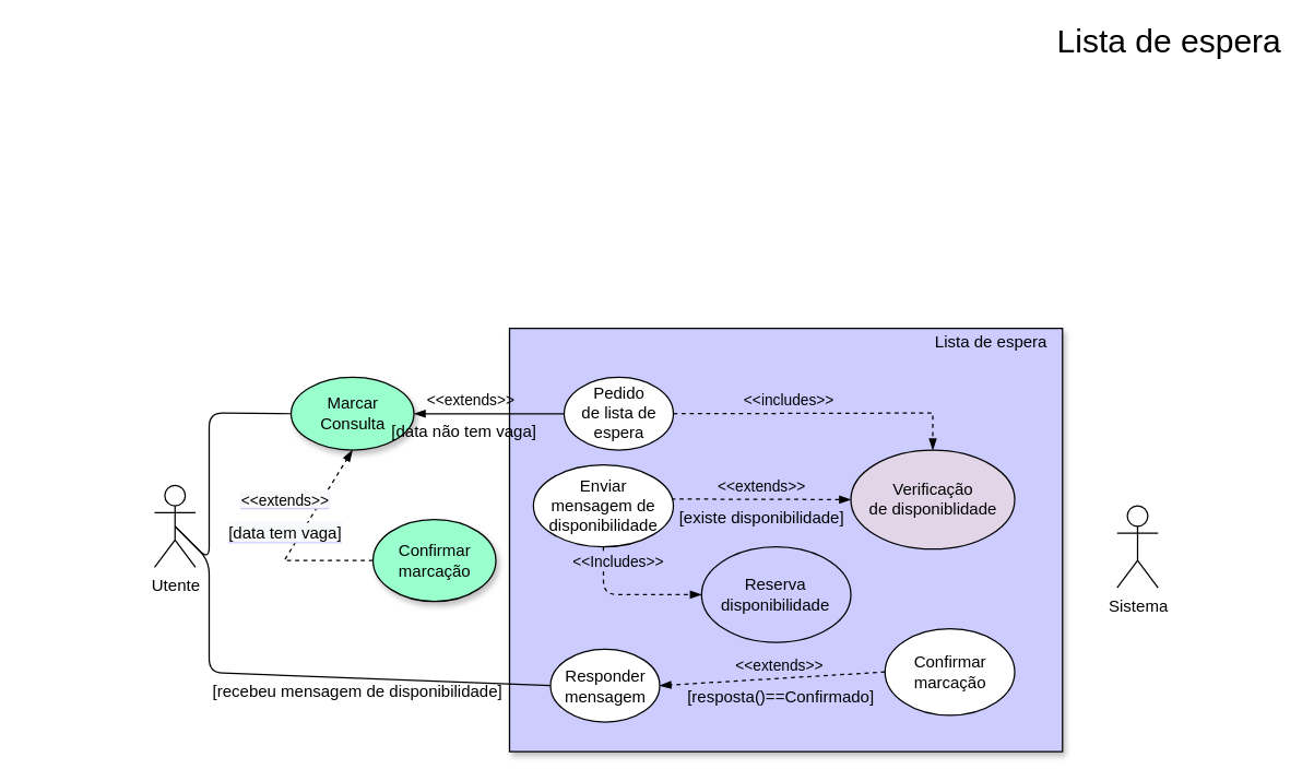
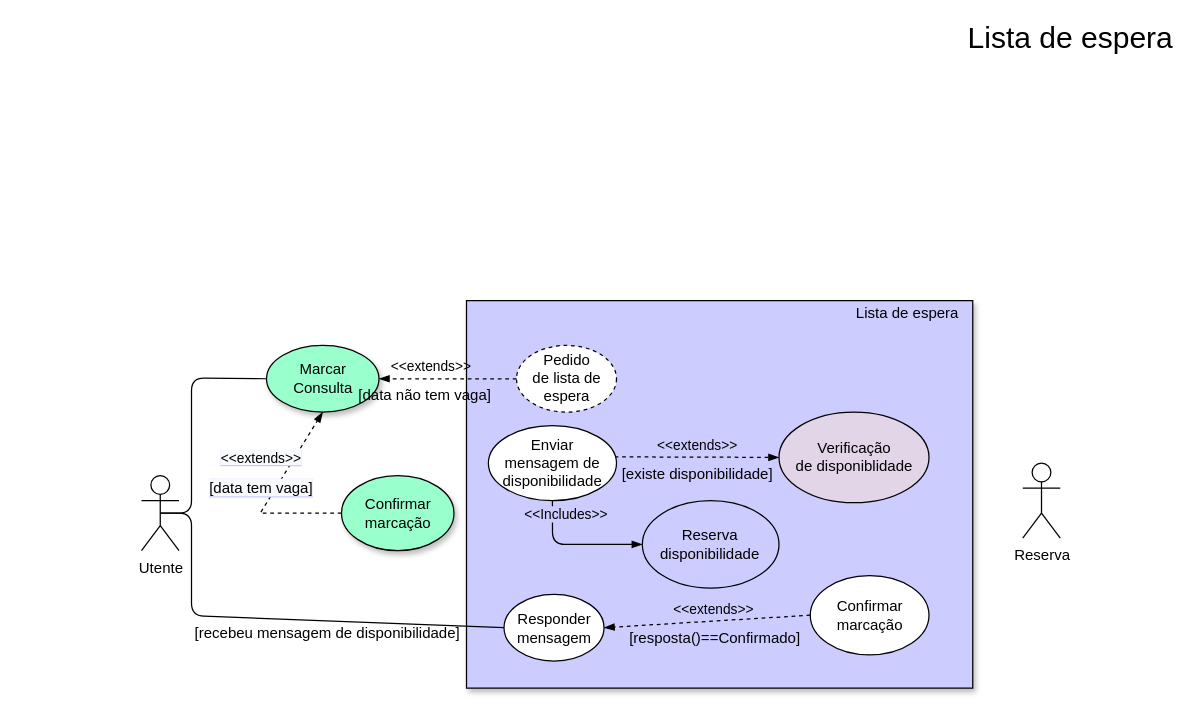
  <mxCell id="0" />
  <mxCell id="1" parent="0" />
  <mxCell id="2" value="" style="rounded=0;whiteSpace=wrap;html=1;shadow=1;fillColor=#CCCCFF;" parent="1" vertex="1"><mxGeometry x="372.5" y="240" width="405" height="310" as="geometry" /></mxCell>
- <mxCell id="3" value="Utente" style="shape=umlActor;verticalLabelPosition=bottom;verticalAlign=top;html=1;outlineConnect=0;" parent="1" vertex="1"><mxGeometry x="112.5" y="355" width="30" height="60" as="geometry" /></mxCell>
- <mxCell id="4" value="Pedido&lt;br&gt;de lista de espera" style="ellipse;whiteSpace=wrap;html=1;fillColor=#FFFFFF;" parent="1" vertex="1"><mxGeometry x="412.5" y="275.83" width="80" height="53.33" as="geometry" /></mxCell>
+ <mxCell id="3" value="Utente" style="shape=umlActor;verticalLabelPosition=bottom;verticalAlign=top;html=1;outlineConnect=0;" parent="1" vertex="1"><mxGeometry x="112.5" y="380" width="30" height="60" as="geometry" /></mxCell>
+ <mxCell id="4" value="Pedido&lt;br&gt;de lista de espera" style="ellipse;whiteSpace=wrap;html=1;fillColor=#FFFFFF;dashed=1;" parent="1" vertex="1"><mxGeometry x="412.5" y="275.83" width="80" height="53.33" as="geometry" /></mxCell>
  <mxCell id="5" value="Lista de espera" style="text;html=1;strokeColor=none;fillColor=none;align=center;verticalAlign=middle;whiteSpace=wrap;rounded=0;" parent="1" vertex="1"><mxGeometry x="672.5" y="240" width="105" height="20" as="geometry" /></mxCell>
  <mxCell id="6" value="Verificação&lt;br&gt;de disponiblidade" style="ellipse;whiteSpace=wrap;html=1;fillColor=#e1d5e7;" parent="1" vertex="1"><mxGeometry x="622.5" y="329.16" width="120" height="72.5" as="geometry" /></mxCell>
  <mxCell id="7" value="&amp;lt;&amp;lt;extends&amp;gt;&amp;gt;" style="endArrow=blockThin;html=1;rounded=0;align=center;verticalAlign=bottom;dashed=1;endFill=1;labelBackgroundColor=none;entryX=0;entryY=0.5;entryDx=0;entryDy=0;" parent="1" target="6" edge="1"><mxGeometry relative="1" as="geometry"><mxPoint x="491" y="365" as="sourcePoint" /><mxPoint x="542.5" y="580" as="targetPoint" /></mxGeometry></mxCell>
  <mxCell id="8" value="[existe disponibilidade]" style="resizable=0;html=1;align=center;verticalAlign=top;labelBackgroundColor=none;rotation=0;" parent="7" connectable="0" vertex="1"><mxGeometry relative="1" as="geometry" /></mxCell>
- <mxCell id="9" style="edgeStyle=orthogonalEdgeStyle;rounded=1;orthogonalLoop=1;jettySize=auto;html=1;exitX=0.5;exitY=1;exitDx=0;exitDy=0;entryX=0;entryY=0.5;entryDx=0;entryDy=0;dashed=1;endArrow=blockThin;endFill=1;" parent="1" source="11" target="24" edge="1"><mxGeometry relative="1" as="geometry" /></mxCell>
+ <mxCell id="9" style="edgeStyle=orthogonalEdgeStyle;rounded=1;orthogonalLoop=1;jettySize=auto;html=1;exitX=0.5;exitY=1;exitDx=0;exitDy=0;entryX=0;entryY=0.5;entryDx=0;entryDy=0;dashed=0;endArrow=blockThin;endFill=1;" parent="1" source="11" target="24" edge="1"><mxGeometry relative="1" as="geometry" /></mxCell>
  <mxCell id="10" value="&amp;lt;&amp;lt;Includes&amp;gt;&amp;gt;" style="edgeLabel;html=1;align=center;verticalAlign=middle;resizable=0;points=[];labelBackgroundColor=#CCCCFF;" parent="9" connectable="0" vertex="1"><mxGeometry x="0.036" y="-2" relative="1" as="geometry"><mxPoint x="-10" y="-27" as="offset" /></mxGeometry></mxCell>
  <mxCell id="11" value="Enviar&lt;br&gt;mensagem de disponibilidade" style="ellipse;whiteSpace=wrap;html=1;fillColor=#FFFFFF;" parent="1" vertex="1"><mxGeometry x="390" y="340" width="102.5" height="60" as="geometry" /></mxCell>
  <mxCell id="12" value="Responder&lt;br&gt;mensagem" style="ellipse;whiteSpace=wrap;html=1;fillColor=#FFFFFF;" parent="1" vertex="1"><mxGeometry x="402.5" y="475" width="80" height="53.33" as="geometry" /></mxCell>
  <mxCell id="13" value="" style="endArrow=none;html=1;entryX=0;entryY=0.5;entryDx=0;entryDy=0;exitX=0.5;exitY=0.5;exitDx=0;exitDy=0;exitPerimeter=0;" parent="1" source="3" target="12" edge="1"><mxGeometry width="50" height="50" relative="1" as="geometry"><mxPoint x="232.5" y="540" as="sourcePoint" /><mxPoint x="212.5" y="343.335" as="targetPoint" /><Array as="points"><mxPoint x="152.5" y="410" /><mxPoint x="152.5" y="492" /></Array></mxGeometry></mxCell>
  <mxCell id="14" value="Confirmar&lt;br&gt;marcação" style="ellipse;whiteSpace=wrap;html=1;fillColor=#FFFFFF;" parent="1" vertex="1"><mxGeometry x="647.5" y="460" width="95" height="63.33" as="geometry" /></mxCell>
- <mxCell id="15" value="&amp;lt;&amp;lt;includes&amp;gt;&amp;gt;" style="endArrow=blockThin;html=1;rounded=0;align=center;verticalAlign=bottom;dashed=1;endFill=1;labelBackgroundColor=none;" parent="1" source="4" target="6" edge="1"><mxGeometry x="-0.205" relative="1" as="geometry"><mxPoint x="502.5" y="475.005" as="sourcePoint" /><mxPoint x="622.5" y="475.005" as="targetPoint" /><Array as="points"><mxPoint x="682.5" y="302" /></Array><mxPoint x="-1" as="offset" /></mxGeometry></mxCell>
- <mxCell id="16" value="Sistema" style="shape=umlActor;verticalLabelPosition=bottom;verticalAlign=top;html=1;outlineConnect=0;" parent="1" vertex="1"><mxGeometry x="817.5" y="370" width="30" height="60" as="geometry" /></mxCell>
+ <mxCell id="16" value="Reserva" style="shape=umlActor;verticalLabelPosition=bottom;verticalAlign=top;html=1;outlineConnect=0;" parent="1" vertex="1"><mxGeometry x="817.5" y="370" width="30" height="60" as="geometry" /></mxCell>
  <mxCell id="17" value="Marcar Consulta" style="ellipse;whiteSpace=wrap;html=1;fillColor=#99FFCC;shadow=1;" parent="1" vertex="1"><mxGeometry x="212.5" y="275.83" width="90" height="53.33" as="geometry" /></mxCell>
  <mxCell id="18" value="" style="endArrow=none;html=1;entryX=0;entryY=0.5;entryDx=0;entryDy=0;exitX=0.5;exitY=0.5;exitDx=0;exitDy=0;exitPerimeter=0;rounded=1;" parent="1" source="3" target="17" edge="1"><mxGeometry width="50" height="50" relative="1" as="geometry"><mxPoint x="382.5" y="530" as="sourcePoint" /><mxPoint x="432.5" y="480" as="targetPoint" /><Array as="points"><mxPoint x="152.5" y="410" /><mxPoint x="152.5" y="302" /></Array></mxGeometry></mxCell>
  <mxCell id="19" value="Confirmar marcação" style="ellipse;whiteSpace=wrap;html=1;fillColor=#99FFCC;shadow=1;" parent="1" vertex="1"><mxGeometry x="272.5" y="380" width="90" height="60" as="geometry" /></mxCell>
- <mxCell id="20" value="&amp;lt;&amp;lt;extends&amp;gt;&amp;gt;" style="endArrow=blockThin;html=1;rounded=0;align=center;verticalAlign=bottom;dashed=0;endFill=1;labelBackgroundColor=none;exitX=0;exitY=0.5;exitDx=0;exitDy=0;entryX=1;entryY=0.5;entryDx=0;entryDy=0;" parent="1" source="4" target="17" edge="1"><mxGeometry x="0.25" relative="1" as="geometry"><mxPoint x="328.25" y="295.96" as="sourcePoint" /><mxPoint x="242.499" y="394.17" as="targetPoint" /><mxPoint as="offset" /></mxGeometry></mxCell>
+ <mxCell id="20" value="&amp;lt;&amp;lt;extends&amp;gt;&amp;gt;" style="endArrow=blockThin;html=1;rounded=0;align=center;verticalAlign=bottom;dashed=1;endFill=1;labelBackgroundColor=none;exitX=0;exitY=0.5;exitDx=0;exitDy=0;entryX=1;entryY=0.5;entryDx=0;entryDy=0;" parent="1" source="4" target="17" edge="1"><mxGeometry x="0.25" relative="1" as="geometry"><mxPoint x="328.25" y="295.96" as="sourcePoint" /><mxPoint x="242.499" y="394.17" as="targetPoint" /><mxPoint as="offset" /></mxGeometry></mxCell>
  <mxCell id="21" value="[data não&amp;nbsp;tem vaga]" style="resizable=0;html=1;align=center;verticalAlign=top;labelBackgroundColor=none;rotation=0;" parent="20" connectable="0" vertex="1"><mxGeometry relative="1" as="geometry"><mxPoint x="-19.41" as="offset" /></mxGeometry></mxCell>
  <mxCell id="22" value="&amp;lt;&amp;lt;extends&amp;gt;&amp;gt;" style="endArrow=blockThin;html=1;rounded=0;align=center;verticalAlign=bottom;dashed=1;endFill=1;labelBackgroundColor=none;exitX=0;exitY=0.5;exitDx=0;exitDy=0;entryX=1;entryY=0.5;entryDx=0;entryDy=0;" parent="1" source="14" target="12" edge="1"><mxGeometry x="-0.059" relative="1" as="geometry"><mxPoint x="662.5" y="470.33" as="sourcePoint" /><mxPoint x="486.5" y="483" as="targetPoint" /><Array as="points" /><mxPoint as="offset" /></mxGeometry></mxCell>
  <mxCell id="23" value="[resposta()==Confirmado]" style="resizable=0;html=1;align=center;verticalAlign=top;labelBackgroundColor=none;rotation=0;" parent="22" connectable="0" vertex="1"><mxGeometry relative="1" as="geometry"><mxPoint x="5.65" y="-1.0" as="offset" /></mxGeometry></mxCell>
  <mxCell id="24" value="Reserva disponibilidade" style="ellipse;whiteSpace=wrap;html=1;fillColor=#ccccff;" parent="1" vertex="1"><mxGeometry x="513.18" y="400" width="109.32" height="70" as="geometry" /></mxCell>
  <mxCell id="25" value="" style="endArrow=blockThin;html=1;rounded=0;align=center;verticalAlign=bottom;dashed=1;endFill=1;labelBackgroundColor=none;exitX=0;exitY=0.5;exitDx=0;exitDy=0;entryX=0.5;entryY=1;entryDx=0;entryDy=0;fillColor=#FFFFFF;" parent="1" source="19" target="17" edge="1"><mxGeometry x="0.44" relative="1" as="geometry"><mxPoint x="332.5" y="310.005" as="sourcePoint" /><mxPoint x="242.5" y="350" as="targetPoint" /><mxPoint as="offset" /><Array as="points"><mxPoint x="207.5" y="410" /></Array></mxGeometry></mxCell>
  <mxCell id="26" value="" style="resizable=0;html=1;align=center;verticalAlign=top;labelBackgroundColor=none;rotation=0;fillColor=#FFFFFF;" parent="25" connectable="0" vertex="1"><mxGeometry relative="1" as="geometry"><mxPoint x="15" y="8.33" as="offset" /></mxGeometry></mxCell>
  <mxCell id="27" value="" style="group" parent="1" vertex="1" connectable="0"><mxGeometry x="20" y="20" width="920" height="20" as="geometry" /></mxCell>
  <mxCell id="28" value="&lt;p&gt;&lt;font style=&quot;font-size: 24px&quot;&gt;Lista de espera&lt;/font&gt;&lt;/p&gt;" style="text;html=1;strokeColor=none;fillColor=none;align=right;verticalAlign=middle;whiteSpace=wrap;rounded=0;" parent="27" vertex="1"><mxGeometry x="600" width="320" height="20" as="geometry" /></mxCell>
  <mxCell id="29" value="&lt;span style=&quot;background-color: rgb(248 , 249 , 250)&quot;&gt;&amp;lt;&amp;lt;extends&amp;gt;&amp;gt;&lt;/span&gt;" style="edgeLabel;html=1;align=center;verticalAlign=middle;resizable=0;points=[];fillColor=#999999;labelBackgroundColor=#CCCCFF;" parent="1" vertex="1" connectable="0"><mxGeometry x="207.5" y="365.409" as="geometry" /></mxCell>
  <mxCell id="30" value="&lt;span style=&quot;font-size: 12px ; background-color: rgb(248 , 249 , 250)&quot;&gt;[data tem vaga]&lt;/span&gt;" style="edgeLabel;html=1;align=center;verticalAlign=middle;resizable=0;points=[];fillColor=#999999;labelBackgroundColor=#CCCCFF;" parent="1" vertex="1" connectable="0"><mxGeometry x="207.5" y="389.999" as="geometry" /></mxCell>
  <mxCell id="31" value="[recebeu mensagem de disponibilidade]" style="resizable=0;html=1;align=center;verticalAlign=top;labelBackgroundColor=none;rotation=0;" parent="1" connectable="0" vertex="1"><mxGeometry x="260" y="491.666" as="geometry" /></mxCell>
